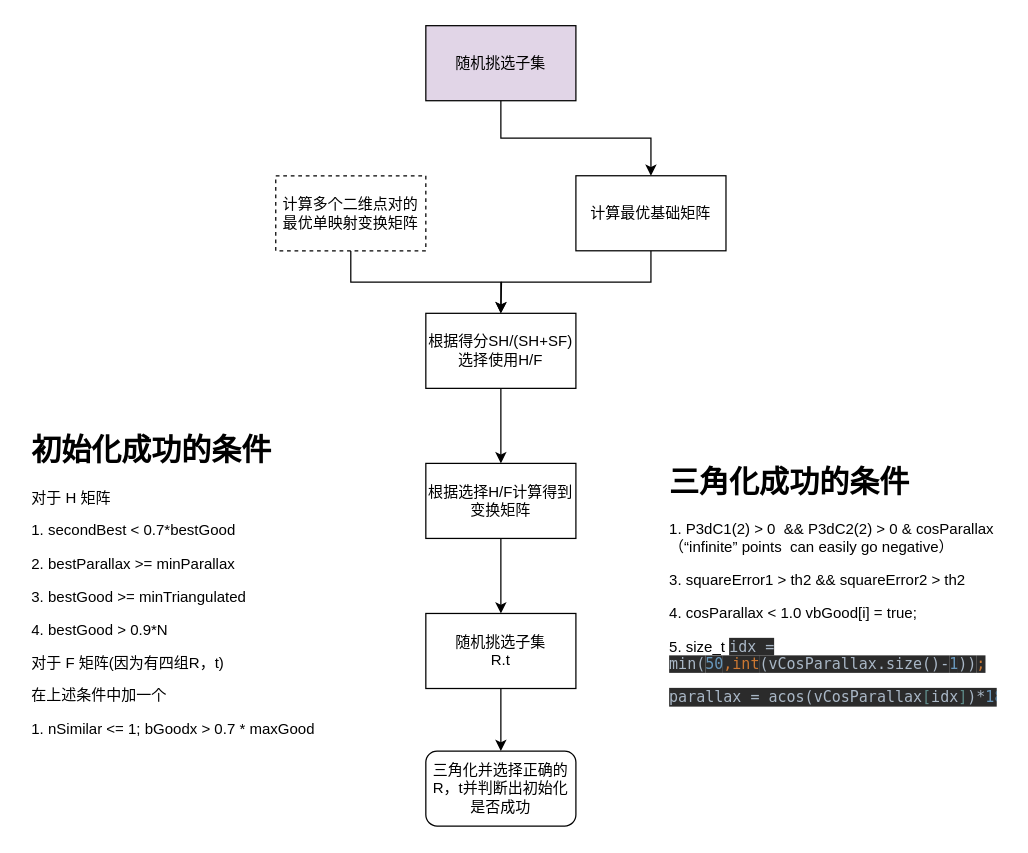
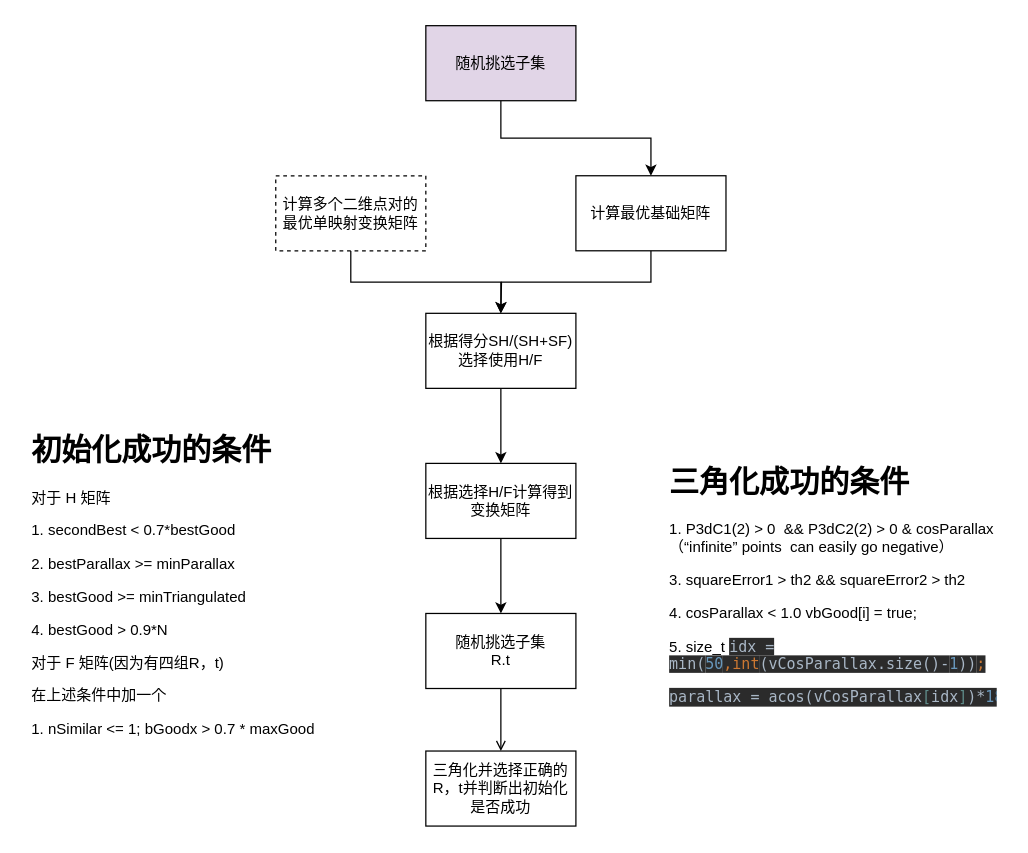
  <mxCell id="0" />
  <mxCell id="1" parent="0" />
  <mxCell id="2" style="edgeStyle=orthogonalEdgeStyle;rounded=0;orthogonalLoop=1;jettySize=auto;html=1;exitX=0.5;exitY=1;exitDx=0;exitDy=0;entryX=0.5;entryY=0;entryDx=0;entryDy=0;" edge="1" parent="1" source="3" target="7"><mxGeometry relative="1" as="geometry" /></mxCell>
  <mxCell id="3" value="随机挑选子集" style="rounded=0;whiteSpace=wrap;html=1;fillColor=#e1d5e7;" vertex="1" parent="1"><mxGeometry x="340" y="20" width="120" height="60" as="geometry" /></mxCell>
  <mxCell id="4" style="edgeStyle=orthogonalEdgeStyle;rounded=0;orthogonalLoop=1;jettySize=auto;html=1;exitX=0.5;exitY=1;exitDx=0;exitDy=0;entryX=0.5;entryY=0;entryDx=0;entryDy=0;" edge="1" parent="1" source="5" target="9"><mxGeometry relative="1" as="geometry" /></mxCell>
  <mxCell id="5" value="计算多个二维点对的最优单映射变换矩阵" style="rounded=0;whiteSpace=wrap;html=1;dashed=1;" vertex="1" parent="1"><mxGeometry x="220" y="140" width="120" height="60" as="geometry" /></mxCell>
  <mxCell id="6" style="edgeStyle=orthogonalEdgeStyle;rounded=0;orthogonalLoop=1;jettySize=auto;html=1;exitX=0.5;exitY=1;exitDx=0;exitDy=0;" edge="1" parent="1" source="7"><mxGeometry relative="1" as="geometry"><mxPoint x="400" y="250" as="targetPoint" /></mxGeometry></mxCell>
  <mxCell id="7" value="计算最优基础矩阵" style="rounded=0;whiteSpace=wrap;html=1;" vertex="1" parent="1"><mxGeometry x="460" y="140" width="120" height="60" as="geometry" /></mxCell>
  <mxCell id="8" value="" style="edgeStyle=orthogonalEdgeStyle;rounded=0;orthogonalLoop=1;jettySize=auto;html=1;" edge="1" parent="1" source="9" target="11"><mxGeometry relative="1" as="geometry" /></mxCell>
  <mxCell id="9" value="根据得分SH/(SH+SF)&lt;br&gt;选择使用H/F" style="rounded=0;whiteSpace=wrap;html=1;" vertex="1" parent="1"><mxGeometry x="340" y="250" width="120" height="60" as="geometry" /></mxCell>
  <mxCell id="10" value="" style="edgeStyle=orthogonalEdgeStyle;rounded=0;orthogonalLoop=1;jettySize=auto;html=1;" edge="1" parent="1" source="11" target="13"><mxGeometry relative="1" as="geometry" /></mxCell>
  <mxCell id="11" value="根据选择H/F计算得到变换矩阵" style="rounded=0;whiteSpace=wrap;html=1;" vertex="1" parent="1"><mxGeometry x="340" y="370" width="120" height="60" as="geometry" /></mxCell>
- <mxCell id="12" value="" style="edgeStyle=orthogonalEdgeStyle;rounded=0;orthogonalLoop=1;jettySize=auto;html=1;" edge="1" parent="1" source="13" target="14"><mxGeometry relative="1" as="geometry" /></mxCell>
+ <mxCell id="12" value="" style="edgeStyle=orthogonalEdgeStyle;rounded=0;orthogonalLoop=1;jettySize=auto;html=1;endArrow=open;" edge="1" parent="1" source="13" target="14"><mxGeometry relative="1" as="geometry" /></mxCell>
  <mxCell id="13" value="随机挑选子集&lt;br&gt;R.t" style="rounded=0;whiteSpace=wrap;html=1;" vertex="1" parent="1"><mxGeometry x="340" y="490" width="120" height="60" as="geometry" /></mxCell>
- <mxCell id="14" value="三角化并选择正确的R，t并判断出初始化是否成功" style="whiteSpace=wrap;html=1;rounded=1;" vertex="1" parent="1"><mxGeometry x="340" y="600" width="120" height="60" as="geometry" /></mxCell>
+ <mxCell id="14" value="三角化并选择正确的R，t并判断出初始化是否成功" style="rounded=0;whiteSpace=wrap;html=1;" vertex="1" parent="1"><mxGeometry x="340" y="600" width="120" height="60" as="geometry" /></mxCell>
  <mxCell id="15" value="&lt;h1&gt;初始化成功的条件&lt;/h1&gt;&lt;p&gt;对于 H 矩阵&lt;/p&gt;&lt;p&gt;1. secondBest &amp;lt; 0.7*bestGood&lt;/p&gt;&lt;p&gt;2. bestParallax &amp;gt;= minParallax&lt;/p&gt;&lt;p&gt;3. bestGood &amp;gt;= minTriangulated&lt;/p&gt;&lt;p&gt;4. bestGood &amp;gt; 0.9*N&lt;/p&gt;&lt;p style=&quot;border-color: var(--border-color);&quot;&gt;对于 F 矩阵(因为有四组R，t)&lt;/p&gt;&lt;p style=&quot;border-color: var(--border-color);&quot;&gt;在上述条件中加一个&lt;/p&gt;&lt;p style=&quot;border-color: var(--border-color);&quot;&gt;1. nSimilar &amp;lt;= 1; bGoodx &amp;gt; 0.7 * maxGood&lt;/p&gt;&lt;p style=&quot;border-color: var(--border-color);&quot;&gt;&amp;nbsp;&lt;/p&gt;" style="text;html=1;strokeColor=none;fillColor=none;spacing=5;spacingTop=-20;whiteSpace=wrap;overflow=hidden;rounded=0;" vertex="1" parent="1"><mxGeometry x="20" y="340" width="260" height="270" as="geometry" /></mxCell>
  <mxCell id="16" value="&lt;h1&gt;三角化成功的条件&lt;/h1&gt;&lt;p&gt;1. P3dC1(2) &amp;gt; 0&amp;nbsp; &amp;amp;&amp;amp; P3dC2(2) &amp;gt; 0 &amp;amp;&lt;span style=&quot;background-color: initial;&quot;&gt;&amp;nbsp;cosParallax &amp;gt;= 1.0 （“infinite” points&amp;nbsp; can easily go negative）&lt;/span&gt;&lt;/p&gt;&lt;p&gt;3. squareError1 &amp;gt; th2 &amp;amp;&amp;amp; squareError2 &amp;gt; th2&lt;/p&gt;&lt;p&gt;4. cosParallax &amp;lt; 1.0 vbGood[i] = true;&lt;/p&gt;&lt;p&gt;5.&amp;nbsp;size_t &lt;span style=&quot;background-color: rgb(43, 43, 43); color: rgb(169, 183, 198); font-family: &amp;quot;JetBrains Mono&amp;quot;, monospace; font-size: 9pt;&quot;&gt;idx = min(&lt;/span&gt;&lt;span style=&quot;background-color: rgb(43, 43, 43); font-family: &amp;quot;JetBrains Mono&amp;quot;, monospace; font-size: 9pt; color: rgb(104, 151, 187);&quot;&gt;50&lt;/span&gt;&lt;span style=&quot;background-color: rgb(43, 43, 43); font-family: &amp;quot;JetBrains Mono&amp;quot;, monospace; font-size: 9pt; color: rgb(204, 120, 50);&quot;&gt;,int&lt;/span&gt;&lt;span style=&quot;background-color: rgb(43, 43, 43); color: rgb(169, 183, 198); font-family: &amp;quot;JetBrains Mono&amp;quot;, monospace; font-size: 9pt;&quot;&gt;(vCosParallax.size()-&lt;/span&gt;&lt;span style=&quot;background-color: rgb(43, 43, 43); font-family: &amp;quot;JetBrains Mono&amp;quot;, monospace; font-size: 9pt; color: rgb(104, 151, 187);&quot;&gt;1&lt;/span&gt;&lt;span style=&quot;background-color: rgb(43, 43, 43); color: rgb(169, 183, 198); font-family: &amp;quot;JetBrains Mono&amp;quot;, monospace; font-size: 9pt;&quot;&gt;))&lt;/span&gt;&lt;span style=&quot;background-color: rgb(43, 43, 43); font-family: &amp;quot;JetBrains Mono&amp;quot;, monospace; font-size: 9pt; color: rgb(204, 120, 50);&quot;&gt;;&lt;/span&gt;&lt;/p&gt;&lt;div style=&quot;background-color:#2b2b2b;color:#a9b7c6;font-family:'JetBrains Mono',monospace;font-size:9.0pt;&quot;&gt;&lt;pre&gt;parallax = acos(vCosParallax&lt;span style=&quot;color:#5f8c8a;&quot;&gt;[&lt;/span&gt;idx&lt;span style=&quot;color:#5f8c8a;&quot;&gt;]&lt;/span&gt;)*&lt;span style=&quot;color:#6897bb;&quot;&gt;180&lt;/span&gt;/&lt;span style=&quot;color:#908b25;&quot;&gt;CV_PI&lt;/span&gt;&lt;span style=&quot;color:#cc7832;&quot;&gt;;&lt;/span&gt;&lt;/pre&gt;&lt;/div&gt;" style="text;html=1;strokeColor=none;fillColor=none;spacing=5;spacingTop=-20;whiteSpace=wrap;overflow=hidden;rounded=0;" vertex="1" parent="1"><mxGeometry x="530" y="365" width="270" height="225" as="geometry" /></mxCell>
